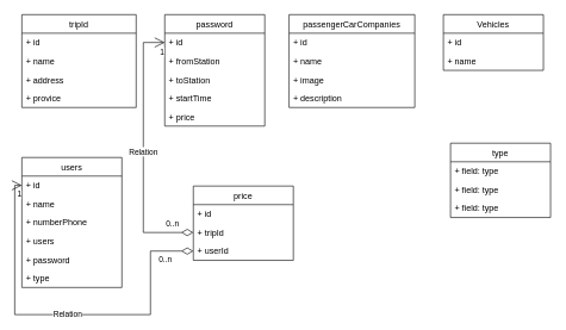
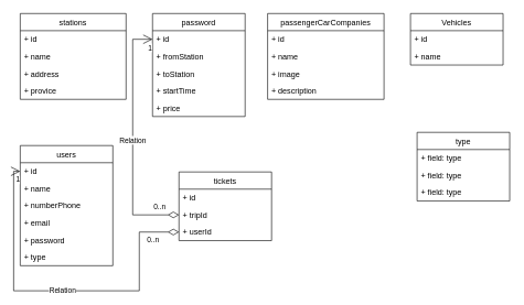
  <mxCell id="0" />
  <mxCell id="1" parent="0" />
- <mxCell id="2" value="tripId" style="swimlane;fontStyle=0;childLayout=stackLayout;horizontal=1;startSize=26;fillColor=none;horizontalStack=0;resizeParent=1;resizeParentMax=0;resizeLast=0;collapsible=1;marginBottom=0;" vertex="1" parent="1"><mxGeometry x="30" y="20" width="160" height="130" as="geometry" /></mxCell>
+ <mxCell id="2" value="stations" style="swimlane;fontStyle=0;childLayout=stackLayout;horizontal=1;startSize=26;fillColor=none;horizontalStack=0;resizeParent=1;resizeParentMax=0;resizeLast=0;collapsible=1;marginBottom=0;" vertex="1" parent="1"><mxGeometry x="30" y="20" width="160" height="130" as="geometry" /></mxCell>
  <mxCell id="3" value="+ id&#10;" style="text;strokeColor=none;fillColor=none;align=left;verticalAlign=top;spacingLeft=4;spacingRight=4;overflow=hidden;rotatable=0;points=[[0,0.5],[1,0.5]];portConstraint=eastwest;" vertex="1" parent="2"><mxGeometry y="26" width="160" height="26" as="geometry" /></mxCell>
  <mxCell id="4" value="+ name" style="text;strokeColor=none;fillColor=none;align=left;verticalAlign=top;spacingLeft=4;spacingRight=4;overflow=hidden;rotatable=0;points=[[0,0.5],[1,0.5]];portConstraint=eastwest;" vertex="1" parent="2"><mxGeometry y="52" width="160" height="26" as="geometry" /></mxCell>
  <mxCell id="5" value="+ address" style="text;strokeColor=none;fillColor=none;align=left;verticalAlign=top;spacingLeft=4;spacingRight=4;overflow=hidden;rotatable=0;points=[[0,0.5],[1,0.5]];portConstraint=eastwest;" vertex="1" parent="2"><mxGeometry y="78" width="160" height="26" as="geometry" /></mxCell>
  <mxCell id="6" value="+ provice&#10;" style="text;strokeColor=none;fillColor=none;align=left;verticalAlign=top;spacingLeft=4;spacingRight=4;overflow=hidden;rotatable=0;points=[[0,0.5],[1,0.5]];portConstraint=eastwest;" vertex="1" parent="2"><mxGeometry y="104" width="160" height="26" as="geometry" /></mxCell>
  <mxCell id="7" value="password" style="swimlane;fontStyle=0;childLayout=stackLayout;horizontal=1;startSize=26;fillColor=none;horizontalStack=0;resizeParent=1;resizeParentMax=0;resizeLast=0;collapsible=1;marginBottom=0;" vertex="1" parent="1"><mxGeometry x="230" y="20" width="140" height="156" as="geometry" /></mxCell>
  <mxCell id="8" value="+ id&#10;" style="text;strokeColor=none;fillColor=none;align=left;verticalAlign=top;spacingLeft=4;spacingRight=4;overflow=hidden;rotatable=0;points=[[0,0.5],[1,0.5]];portConstraint=eastwest;" vertex="1" parent="7"><mxGeometry y="26" width="140" height="26" as="geometry" /></mxCell>
  <mxCell id="9" value="+ fromStation" style="text;strokeColor=none;fillColor=none;align=left;verticalAlign=top;spacingLeft=4;spacingRight=4;overflow=hidden;rotatable=0;points=[[0,0.5],[1,0.5]];portConstraint=eastwest;" vertex="1" parent="7"><mxGeometry y="52" width="140" height="26" as="geometry" /></mxCell>
  <mxCell id="10" value="+ toStation&#10;" style="text;strokeColor=none;fillColor=none;align=left;verticalAlign=top;spacingLeft=4;spacingRight=4;overflow=hidden;rotatable=0;points=[[0,0.5],[1,0.5]];portConstraint=eastwest;" vertex="1" parent="7"><mxGeometry y="78" width="140" height="26" as="geometry" /></mxCell>
  <mxCell id="11" value="+ startTime&#10;&#10;" style="text;strokeColor=none;fillColor=none;align=left;verticalAlign=top;spacingLeft=4;spacingRight=4;overflow=hidden;rotatable=0;points=[[0,0.5],[1,0.5]];portConstraint=eastwest;" vertex="1" parent="7"><mxGeometry y="104" width="140" height="26" as="geometry" /></mxCell>
  <mxCell id="12" value="+ price&#10;" style="text;strokeColor=none;fillColor=none;align=left;verticalAlign=top;spacingLeft=4;spacingRight=4;overflow=hidden;rotatable=0;points=[[0,0.5],[1,0.5]];portConstraint=eastwest;" vertex="1" parent="7"><mxGeometry y="130" width="140" height="26" as="geometry" /></mxCell>
  <mxCell id="13" value="passengerCarCompanies" style="swimlane;fontStyle=0;childLayout=stackLayout;horizontal=1;startSize=26;fillColor=none;horizontalStack=0;resizeParent=1;resizeParentMax=0;resizeLast=0;collapsible=1;marginBottom=0;" vertex="1" parent="1"><mxGeometry x="404" y="20" width="176" height="130" as="geometry" /></mxCell>
  <mxCell id="14" value="+ id&#10;" style="text;strokeColor=none;fillColor=none;align=left;verticalAlign=top;spacingLeft=4;spacingRight=4;overflow=hidden;rotatable=0;points=[[0,0.5],[1,0.5]];portConstraint=eastwest;" vertex="1" parent="13"><mxGeometry y="26" width="176" height="26" as="geometry" /></mxCell>
  <mxCell id="15" value="+ name" style="text;strokeColor=none;fillColor=none;align=left;verticalAlign=top;spacingLeft=4;spacingRight=4;overflow=hidden;rotatable=0;points=[[0,0.5],[1,0.5]];portConstraint=eastwest;" vertex="1" parent="13"><mxGeometry y="52" width="176" height="26" as="geometry" /></mxCell>
  <mxCell id="16" value="+ image&#10;" style="text;strokeColor=none;fillColor=none;align=left;verticalAlign=top;spacingLeft=4;spacingRight=4;overflow=hidden;rotatable=0;points=[[0,0.5],[1,0.5]];portConstraint=eastwest;" vertex="1" parent="13"><mxGeometry y="78" width="176" height="26" as="geometry" /></mxCell>
  <mxCell id="17" value="+ description&#10;&#10;" style="text;strokeColor=none;fillColor=none;align=left;verticalAlign=top;spacingLeft=4;spacingRight=4;overflow=hidden;rotatable=0;points=[[0,0.5],[1,0.5]];portConstraint=eastwest;" vertex="1" parent="13"><mxGeometry y="104" width="176" height="26" as="geometry" /></mxCell>
  <mxCell id="18" value="Vehicles" style="swimlane;fontStyle=0;childLayout=stackLayout;horizontal=1;startSize=26;fillColor=none;horizontalStack=0;resizeParent=1;resizeParentMax=0;resizeLast=0;collapsible=1;marginBottom=0;" vertex="1" parent="1"><mxGeometry x="620" y="20" width="140" height="78" as="geometry" /></mxCell>
  <mxCell id="19" value="+ id" style="text;strokeColor=none;fillColor=none;align=left;verticalAlign=top;spacingLeft=4;spacingRight=4;overflow=hidden;rotatable=0;points=[[0,0.5],[1,0.5]];portConstraint=eastwest;" vertex="1" parent="18"><mxGeometry y="26" width="140" height="26" as="geometry" /></mxCell>
  <mxCell id="20" value="+ name" style="text;strokeColor=none;fillColor=none;align=left;verticalAlign=top;spacingLeft=4;spacingRight=4;overflow=hidden;rotatable=0;points=[[0,0.5],[1,0.5]];portConstraint=eastwest;" vertex="1" parent="18"><mxGeometry y="52" width="140" height="26" as="geometry" /></mxCell>
  <mxCell id="21" value="type" style="swimlane;fontStyle=0;childLayout=stackLayout;horizontal=1;startSize=26;fillColor=none;horizontalStack=0;resizeParent=1;resizeParentMax=0;resizeLast=0;collapsible=1;marginBottom=0;" vertex="1" parent="1"><mxGeometry x="630" y="200" width="140" height="104" as="geometry" /></mxCell>
  <mxCell id="22" value="+ field: type" style="text;strokeColor=none;fillColor=none;align=left;verticalAlign=top;spacingLeft=4;spacingRight=4;overflow=hidden;rotatable=0;points=[[0,0.5],[1,0.5]];portConstraint=eastwest;" vertex="1" parent="21"><mxGeometry y="26" width="140" height="26" as="geometry" /></mxCell>
  <mxCell id="23" value="+ field: type" style="text;strokeColor=none;fillColor=none;align=left;verticalAlign=top;spacingLeft=4;spacingRight=4;overflow=hidden;rotatable=0;points=[[0,0.5],[1,0.5]];portConstraint=eastwest;" vertex="1" parent="21"><mxGeometry y="52" width="140" height="26" as="geometry" /></mxCell>
  <mxCell id="24" value="+ field: type" style="text;strokeColor=none;fillColor=none;align=left;verticalAlign=top;spacingLeft=4;spacingRight=4;overflow=hidden;rotatable=0;points=[[0,0.5],[1,0.5]];portConstraint=eastwest;" vertex="1" parent="21"><mxGeometry y="78" width="140" height="26" as="geometry" /></mxCell>
  <mxCell id="25" value="users" style="swimlane;fontStyle=0;childLayout=stackLayout;horizontal=1;startSize=26;fillColor=none;horizontalStack=0;resizeParent=1;resizeParentMax=0;resizeLast=0;collapsible=1;marginBottom=0;" vertex="1" parent="1"><mxGeometry x="30" y="220" width="140" height="182" as="geometry" /></mxCell>
  <mxCell id="26" value="+ id" style="text;strokeColor=none;fillColor=none;align=left;verticalAlign=top;spacingLeft=4;spacingRight=4;overflow=hidden;rotatable=0;points=[[0,0.5],[1,0.5]];portConstraint=eastwest;" vertex="1" parent="25"><mxGeometry y="26" width="140" height="26" as="geometry" /></mxCell>
  <mxCell id="27" value="+ name" style="text;strokeColor=none;fillColor=none;align=left;verticalAlign=top;spacingLeft=4;spacingRight=4;overflow=hidden;rotatable=0;points=[[0,0.5],[1,0.5]];portConstraint=eastwest;" vertex="1" parent="25"><mxGeometry y="52" width="140" height="26" as="geometry" /></mxCell>
  <mxCell id="28" value="+ numberPhone" style="text;strokeColor=none;fillColor=none;align=left;verticalAlign=top;spacingLeft=4;spacingRight=4;overflow=hidden;rotatable=0;points=[[0,0.5],[1,0.5]];portConstraint=eastwest;" vertex="1" parent="25"><mxGeometry y="78" width="140" height="26" as="geometry" /></mxCell>
- <mxCell id="29" value="+ users" style="text;strokeColor=none;fillColor=none;align=left;verticalAlign=top;spacingLeft=4;spacingRight=4;overflow=hidden;rotatable=0;points=[[0,0.5],[1,0.5]];portConstraint=eastwest;" vertex="1" parent="25"><mxGeometry y="104" width="140" height="26" as="geometry" /></mxCell>
+ <mxCell id="29" value="+ email" style="text;strokeColor=none;fillColor=none;align=left;verticalAlign=top;spacingLeft=4;spacingRight=4;overflow=hidden;rotatable=0;points=[[0,0.5],[1,0.5]];portConstraint=eastwest;" vertex="1" parent="25"><mxGeometry y="104" width="140" height="26" as="geometry" /></mxCell>
  <mxCell id="30" value="+ password" style="text;strokeColor=none;fillColor=none;align=left;verticalAlign=top;spacingLeft=4;spacingRight=4;overflow=hidden;rotatable=0;points=[[0,0.5],[1,0.5]];portConstraint=eastwest;" vertex="1" parent="25"><mxGeometry y="130" width="140" height="26" as="geometry" /></mxCell>
  <mxCell id="31" value="+ type" style="text;strokeColor=none;fillColor=none;align=left;verticalAlign=top;spacingLeft=4;spacingRight=4;overflow=hidden;rotatable=0;points=[[0,0.5],[1,0.5]];portConstraint=eastwest;" vertex="1" parent="25"><mxGeometry y="156" width="140" height="26" as="geometry" /></mxCell>
- <mxCell id="32" value="price" style="swimlane;fontStyle=0;childLayout=stackLayout;horizontal=1;startSize=26;fillColor=none;horizontalStack=0;resizeParent=1;resizeParentMax=0;resizeLast=0;collapsible=1;marginBottom=0;" vertex="1" parent="1"><mxGeometry x="270" y="260" width="140" height="104" as="geometry" /></mxCell>
+ <mxCell id="32" value="tickets" style="swimlane;fontStyle=0;childLayout=stackLayout;horizontal=1;startSize=26;fillColor=none;horizontalStack=0;resizeParent=1;resizeParentMax=0;resizeLast=0;collapsible=1;marginBottom=0;" vertex="1" parent="1"><mxGeometry x="270" y="260" width="140" height="104" as="geometry" /></mxCell>
  <mxCell id="33" value="+ id" style="text;strokeColor=none;fillColor=none;align=left;verticalAlign=top;spacingLeft=4;spacingRight=4;overflow=hidden;rotatable=0;points=[[0,0.5],[1,0.5]];portConstraint=eastwest;" vertex="1" parent="32"><mxGeometry y="26" width="140" height="26" as="geometry" /></mxCell>
  <mxCell id="34" value="+ tripId" style="text;strokeColor=none;fillColor=none;align=left;verticalAlign=top;spacingLeft=4;spacingRight=4;overflow=hidden;rotatable=0;points=[[0,0.5],[1,0.5]];portConstraint=eastwest;" vertex="1" parent="32"><mxGeometry y="52" width="140" height="26" as="geometry" /></mxCell>
  <mxCell id="35" value="+ userId&#10;" style="text;strokeColor=none;fillColor=none;align=left;verticalAlign=top;spacingLeft=4;spacingRight=4;overflow=hidden;rotatable=0;points=[[0,0.5],[1,0.5]];portConstraint=eastwest;" vertex="1" parent="32"><mxGeometry y="78" width="140" height="26" as="geometry" /></mxCell>
  <mxCell id="36" value="Relation" style="endArrow=open;html=1;endSize=12;startArrow=diamondThin;startSize=14;startFill=0;edgeStyle=orthogonalEdgeStyle;rounded=0;entryX=0;entryY=0.5;entryDx=0;entryDy=0;exitX=0;exitY=0.5;exitDx=0;exitDy=0;" edge="1" parent="1" source="35" target="26"><mxGeometry relative="1" as="geometry"><mxPoint x="200" y="430" as="sourcePoint" /><mxPoint x="360" y="430" as="targetPoint" /><Array as="points"><mxPoint x="210" y="351" /><mxPoint x="210" y="440" /><mxPoint x="20" y="440" /><mxPoint x="20" y="259" /></Array></mxGeometry></mxCell>
  <mxCell id="37" value="0..n" style="edgeLabel;resizable=0;html=1;align=left;verticalAlign=top;" connectable="0" vertex="1" parent="36"><mxGeometry x="-1" relative="1" as="geometry"><mxPoint x="-50" y="-1" as="offset" /></mxGeometry></mxCell>
  <mxCell id="38" value="1" style="edgeLabel;resizable=0;html=1;align=right;verticalAlign=top;" connectable="0" vertex="1" parent="36"><mxGeometry x="1" relative="1" as="geometry" /></mxCell>
  <mxCell id="39" value="Relation" style="endArrow=open;html=1;endSize=12;startArrow=diamondThin;startSize=14;startFill=0;edgeStyle=orthogonalEdgeStyle;rounded=0;entryX=0;entryY=0.5;entryDx=0;entryDy=0;exitX=0;exitY=0.5;exitDx=0;exitDy=0;" edge="1" parent="1" source="34" target="8"><mxGeometry relative="1" as="geometry"><mxPoint x="280" y="230" as="sourcePoint" /><mxPoint x="440" y="230" as="targetPoint" /><Array as="points"><mxPoint x="200" y="325" /><mxPoint x="200" y="59" /></Array></mxGeometry></mxCell>
  <mxCell id="40" value="0..n" style="edgeLabel;resizable=0;html=1;align=left;verticalAlign=top;" connectable="0" vertex="1" parent="39"><mxGeometry x="-1" relative="1" as="geometry"><mxPoint x="-40" y="-25" as="offset" /></mxGeometry></mxCell>
  <mxCell id="41" value="1" style="edgeLabel;resizable=0;html=1;align=right;verticalAlign=top;" connectable="0" vertex="1" parent="39"><mxGeometry x="1" relative="1" as="geometry" /></mxCell>
